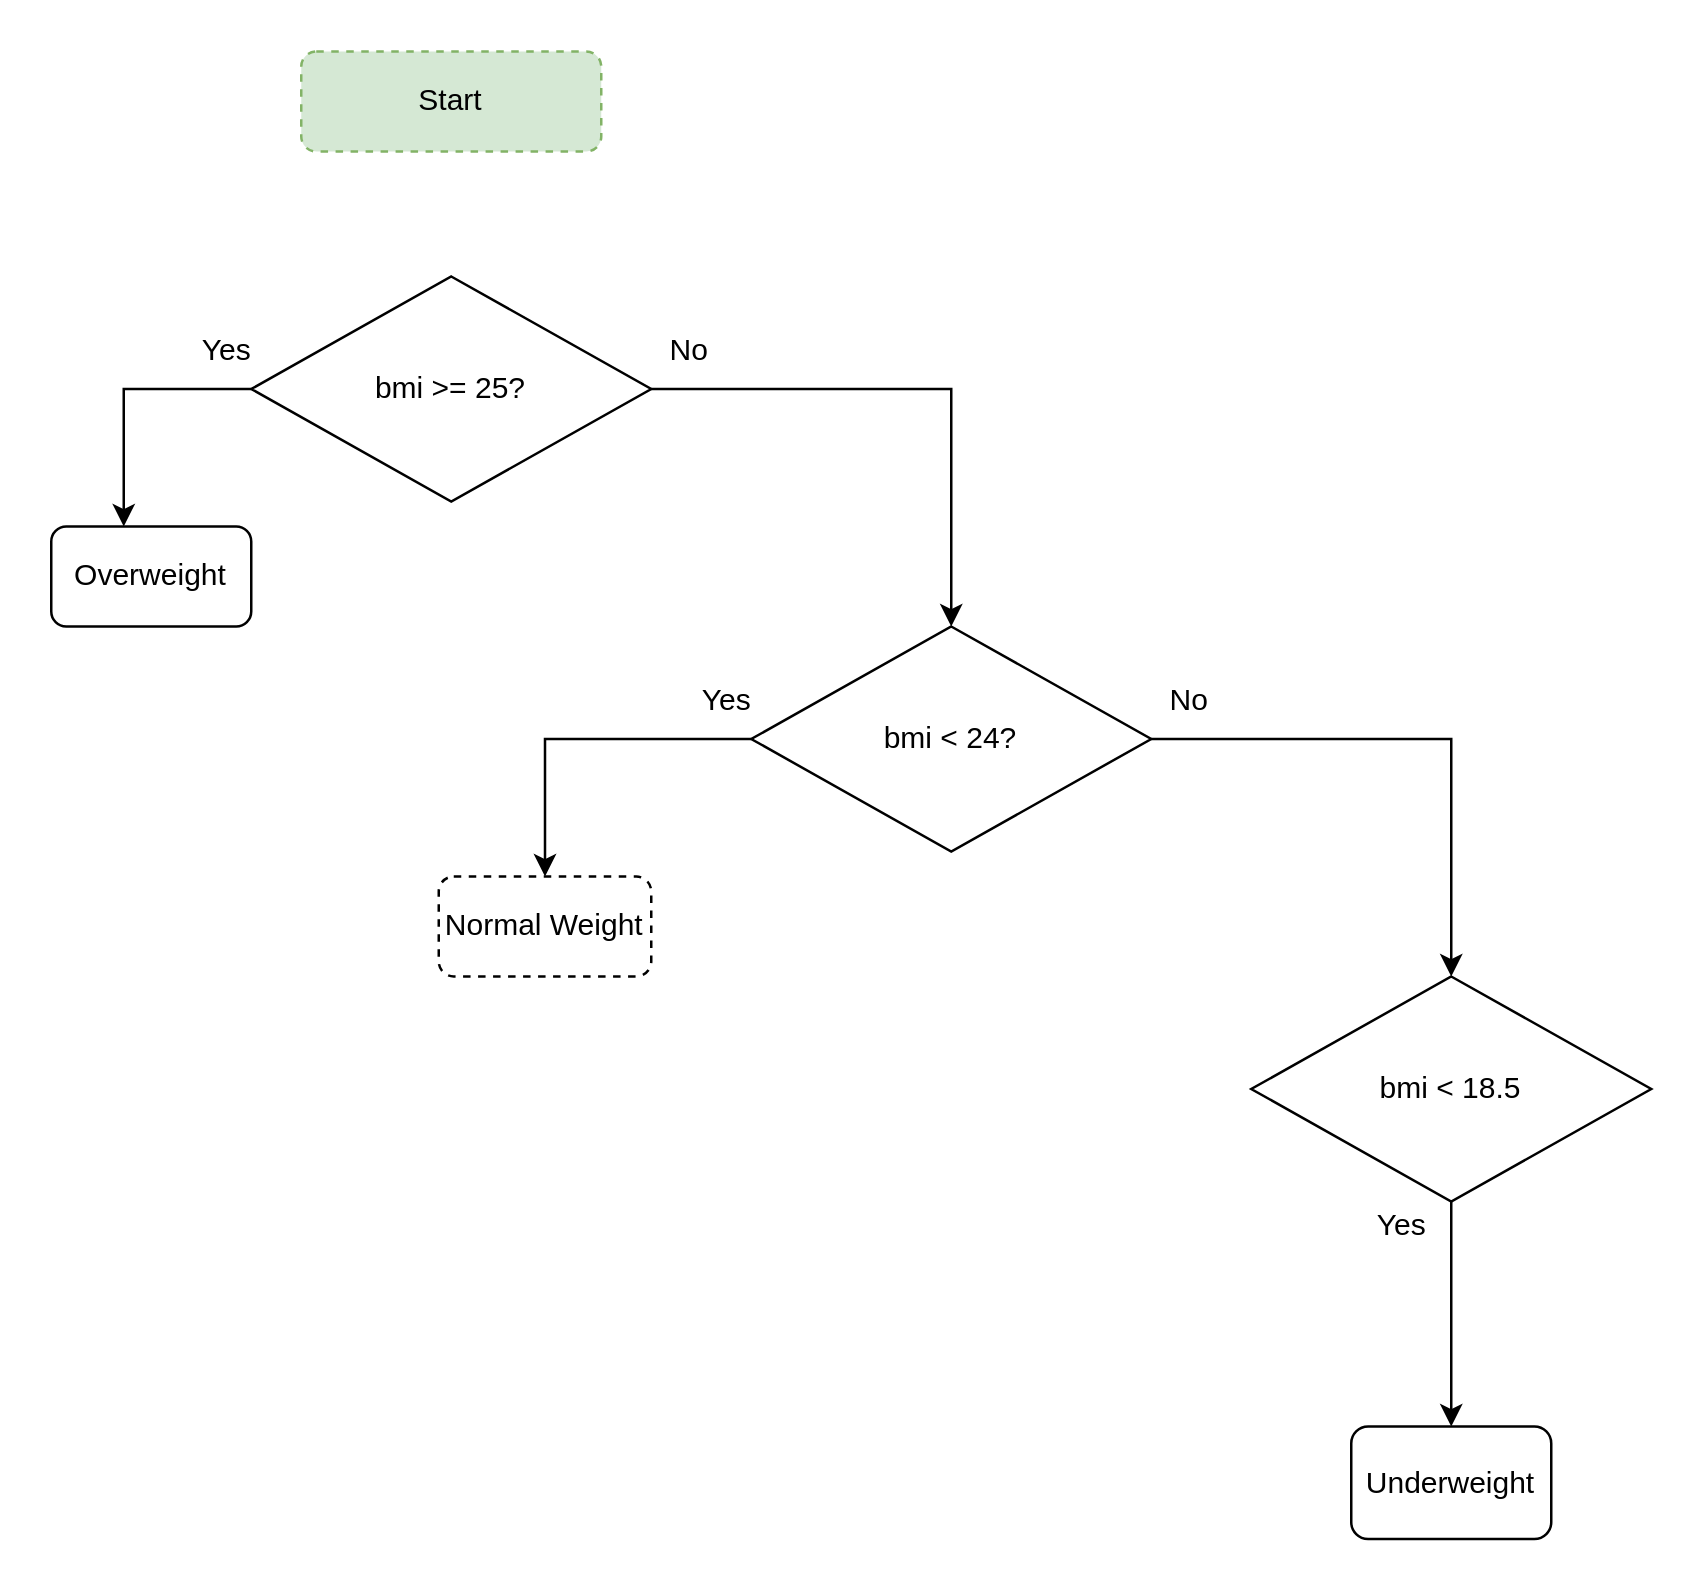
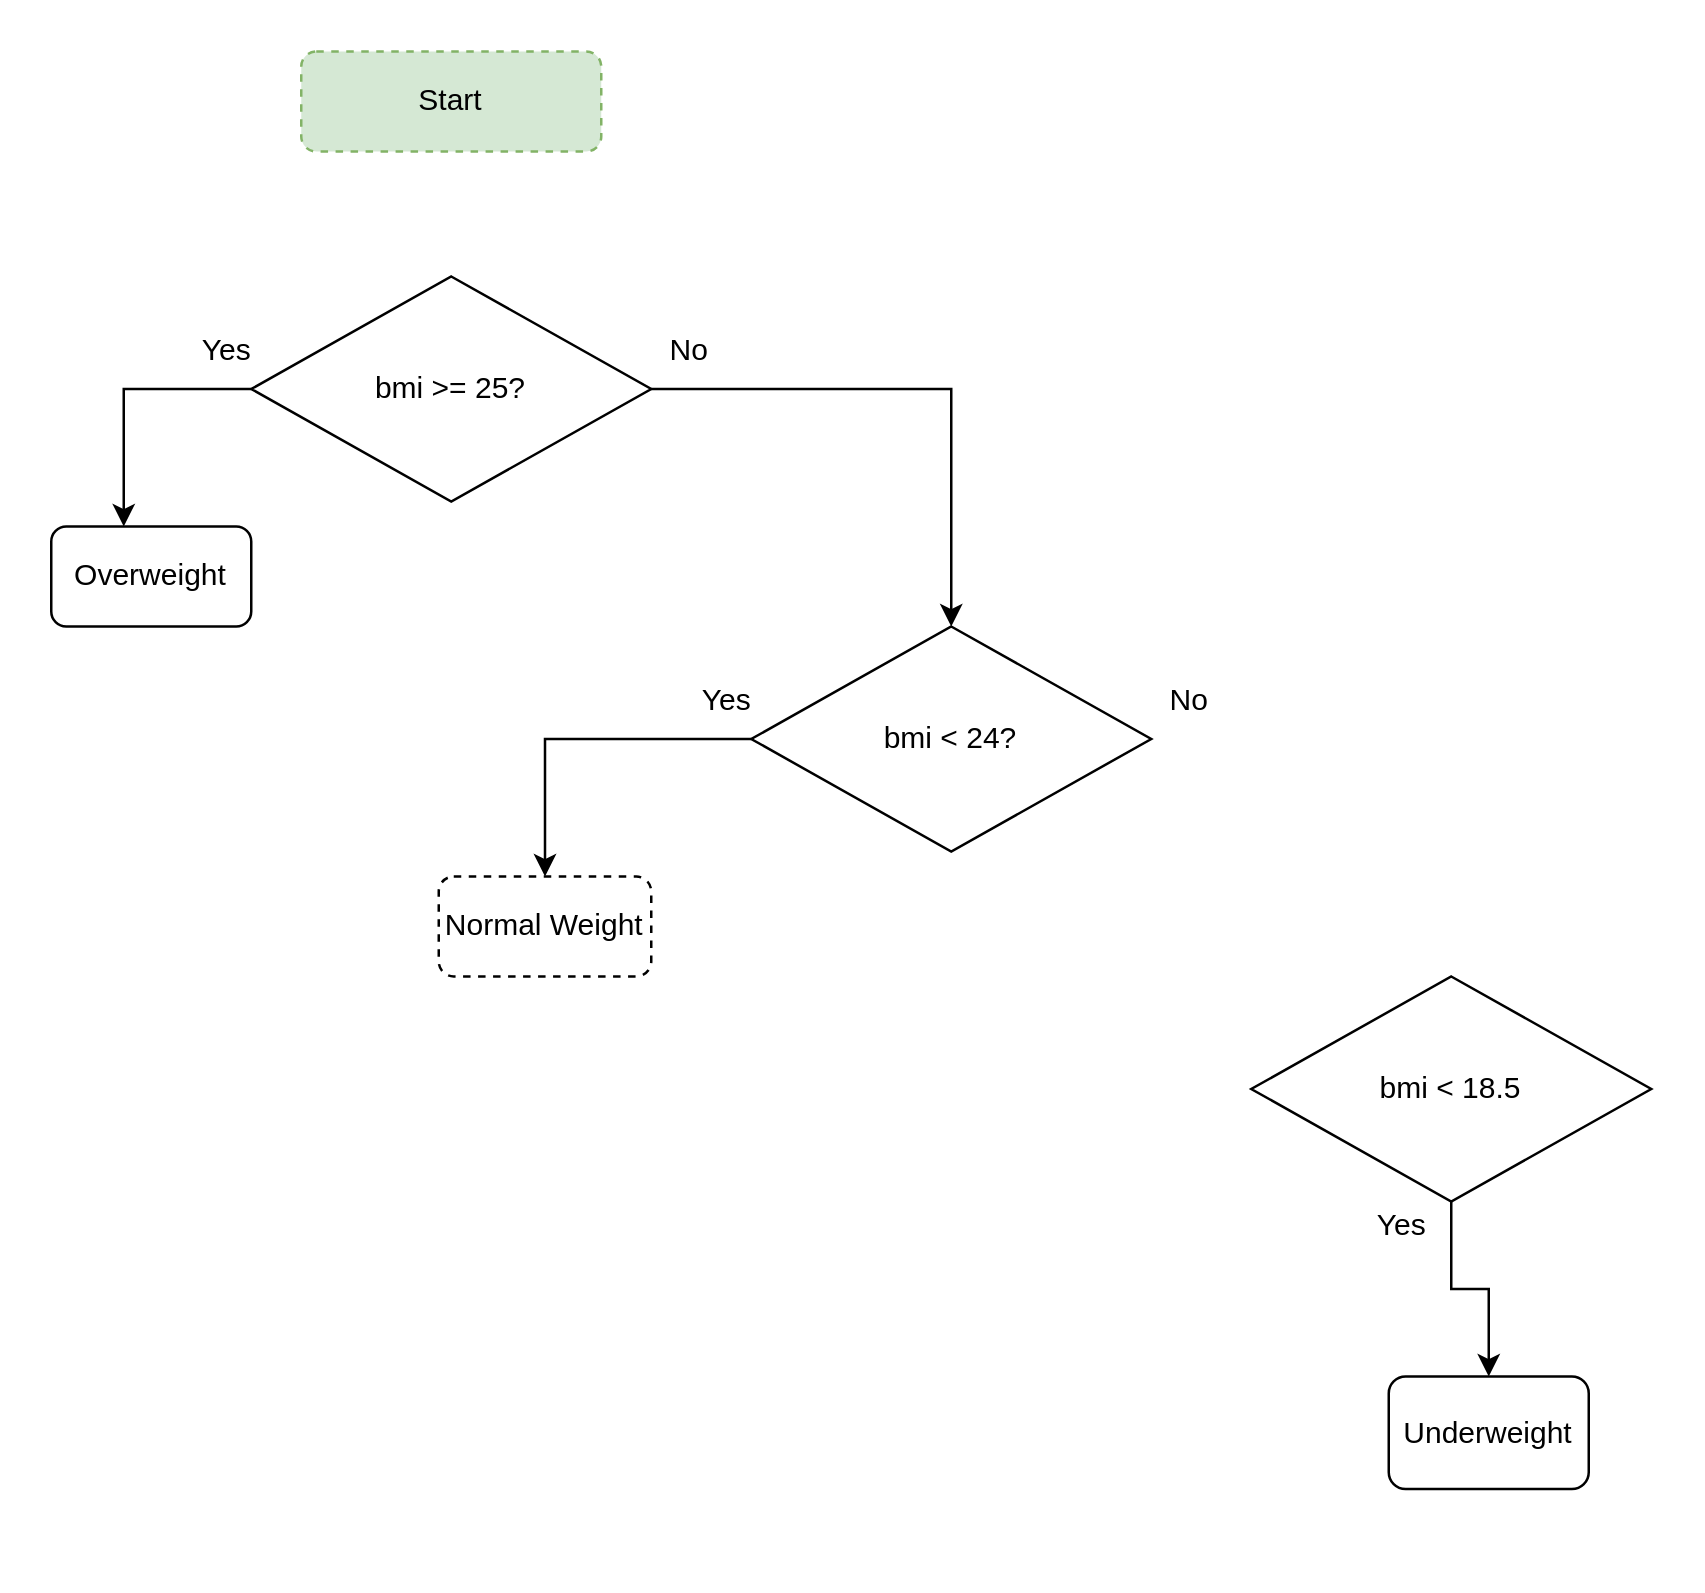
  <mxCell id="0" />
  <mxCell id="1" parent="0" />
  <mxCell id="2" value="Start" style="rounded=1;whiteSpace=wrap;html=1;fillColor=#d5e8d4;strokeColor=#82b366;dashed=1;" vertex="1" parent="1"><mxGeometry x="120" y="20" width="120" height="40" as="geometry" /></mxCell>
  <mxCell id="3" value="" style="edgeStyle=orthogonalEdgeStyle;rounded=0;orthogonalLoop=1;jettySize=auto;html=1;" edge="1" parent="1" source="4" target="11"><mxGeometry relative="1" as="geometry" /></mxCell>
  <mxCell id="4" value="bmi &amp;gt;= 25?" style="rhombus;whiteSpace=wrap;html=1;" vertex="1" parent="1"><mxGeometry x="100" y="110" width="160" height="90" as="geometry" /></mxCell>
  <mxCell id="5" value="No" style="text;html=1;align=center;verticalAlign=middle;resizable=0;points=[];autosize=1;" vertex="1" parent="1"><mxGeometry x="260" y="130" width="30" height="20" as="geometry" /></mxCell>
  <mxCell id="6" value="Overweight" style="rounded=1;whiteSpace=wrap;html=1;" vertex="1" parent="1"><mxGeometry x="20" y="210" width="80" height="40" as="geometry" /></mxCell>
  <mxCell id="7" style="edgeStyle=orthogonalEdgeStyle;rounded=0;orthogonalLoop=1;jettySize=auto;html=1;entryX=0.414;entryY=0;entryDx=0;entryDy=0;entryPerimeter=0;" edge="1" parent="1"><mxGeometry relative="1" as="geometry"><mxPoint x="49" y="210" as="targetPoint" /><Array as="points"><mxPoint x="49" y="155" /></Array><mxPoint x="100" y="155" as="sourcePoint" /></mxGeometry></mxCell>
  <mxCell id="8" value="Yes" style="text;html=1;align=center;verticalAlign=middle;resizable=0;points=[];autosize=1;" vertex="1" parent="1"><mxGeometry x="70" y="130" width="40" height="20" as="geometry" /></mxCell>
  <mxCell id="9" value="" style="edgeStyle=orthogonalEdgeStyle;rounded=0;orthogonalLoop=1;jettySize=auto;html=1;" edge="1" parent="1" source="11" target="12"><mxGeometry relative="1" as="geometry" /></mxCell>
- <mxCell id="10" value="" style="edgeStyle=orthogonalEdgeStyle;rounded=0;orthogonalLoop=1;jettySize=auto;html=1;" edge="1" parent="1" source="11" target="15"><mxGeometry relative="1" as="geometry" /></mxCell>
  <mxCell id="11" value="bmi &amp;lt; 24?" style="rhombus;whiteSpace=wrap;html=1;" vertex="1" parent="1"><mxGeometry x="300" y="250" width="160" height="90" as="geometry" /></mxCell>
  <mxCell id="12" value="Normal Weight" style="rounded=1;whiteSpace=wrap;html=1;dashed=1;" vertex="1" parent="1"><mxGeometry x="175" y="350" width="85" height="40" as="geometry" /></mxCell>
  <mxCell id="13" value="Yes" style="text;html=1;align=center;verticalAlign=middle;resizable=0;points=[];autosize=1;" vertex="1" parent="1"><mxGeometry x="270" y="270" width="40" height="20" as="geometry" /></mxCell>
  <mxCell id="14" value="" style="edgeStyle=orthogonalEdgeStyle;rounded=0;orthogonalLoop=1;jettySize=auto;html=1;" edge="1" parent="1" source="15" target="17"><mxGeometry relative="1" as="geometry" /></mxCell>
  <mxCell id="15" value="bmi &amp;lt; 18.5" style="rhombus;whiteSpace=wrap;html=1;" vertex="1" parent="1"><mxGeometry x="500" y="390" width="160" height="90" as="geometry" /></mxCell>
  <mxCell id="16" value="No" style="text;html=1;align=center;verticalAlign=middle;resizable=0;points=[];autosize=1;" vertex="1" parent="1"><mxGeometry x="460" y="270" width="30" height="20" as="geometry" /></mxCell>
- <mxCell id="17" value="Underweight" style="rounded=1;whiteSpace=wrap;html=1;" vertex="1" parent="1"><mxGeometry x="540" y="570" width="80" height="45" as="geometry" /></mxCell>
+ <mxCell id="17" value="Underweight" style="rounded=1;whiteSpace=wrap;html=1;" vertex="1" parent="1"><mxGeometry x="555" y="550" width="80" height="45" as="geometry" /></mxCell>
  <mxCell id="18" value="Yes" style="text;html=1;align=center;verticalAlign=middle;resizable=0;points=[];autosize=1;" vertex="1" parent="1"><mxGeometry x="540" y="480" width="40" height="20" as="geometry" /></mxCell>
